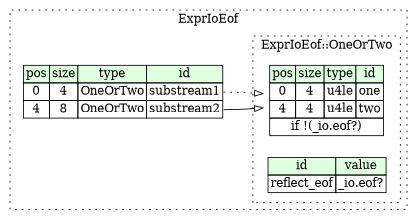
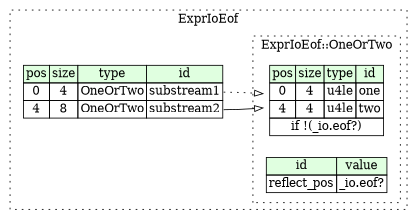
  digraph {
    rankdir=LR
    node [shape=plaintext]
    edge [arrowhead=onormal]
    n1 [label=<<TABLE BORDER="0" CELLBORDER="1" CELLSPACING="0"> 				<TR><TD BGCOLOR="#E0FFE0">pos</TD><TD BGCOLOR="#E0FFE0">size</TD><TD BGCOLOR="#E0FFE0">type</TD><TD BGCOLOR="#E0FFE0">id</TD></TR> 				<TR><TD PORT="one_pos">0</TD><TD PORT="one_size">4</TD><TD>u4le</TD><TD PORT="one_type">one</TD></TR> 				<TR><TD PORT="two_pos">4</TD><TD PORT="two_size">4</TD><TD>u4le</TD><TD PORT="two_type">two</TD></TR> 				<TR><TD COLSPAN="4" PORT="two__if">if !(_io.eof?)</TD></TR> 			</TABLE>>]
-   n2 [label=<<TABLE BORDER="0" CELLBORDER="1" CELLSPACING="0"> 				<TR><TD BGCOLOR="#E0FFE0">id</TD><TD BGCOLOR="#E0FFE0">value</TD></TR> 				<TR><TD>reflect_eof</TD><TD>_io.eof?</TD></TR> 			</TABLE>>]
+   n2 [label=<<TABLE BORDER="0" CELLBORDER="1" CELLSPACING="0"> 				<TR><TD BGCOLOR="#E0FFE0">id</TD><TD BGCOLOR="#E0FFE0">value</TD></TR> 				<TR><TD>reflect_pos</TD><TD>_io.eof?</TD></TR> 			</TABLE>>]
    n3 [label=<<TABLE BORDER="0" CELLBORDER="1" CELLSPACING="0"> 			<TR><TD BGCOLOR="#E0FFE0">pos</TD><TD BGCOLOR="#E0FFE0">size</TD><TD BGCOLOR="#E0FFE0">type</TD><TD BGCOLOR="#E0FFE0">id</TD></TR> 			<TR><TD PORT="substream1_pos">0</TD><TD PORT="substream1_size">4</TD><TD>OneOrTwo</TD><TD PORT="substream1_type">substream1</TD></TR> 			<TR><TD PORT="substream2_pos">4</TD><TD PORT="substream2_size">8</TD><TD>OneOrTwo</TD><TD PORT="substream2_type">substream2</TD></TR> 		</TABLE>>]
    subgraph cluster_1 {
      label=ExprIoEof
      style=dotted
      n3
      subgraph cluster_2 {
        label="ExprIoEof::OneOrTwo"
        style=dotted
        n1
        n2
      }
    }
    n3 -> n1 [style=dotted tailport=substream1_type]
    n3 -> n1 [style=solid tailport=substream2_type]
  }
